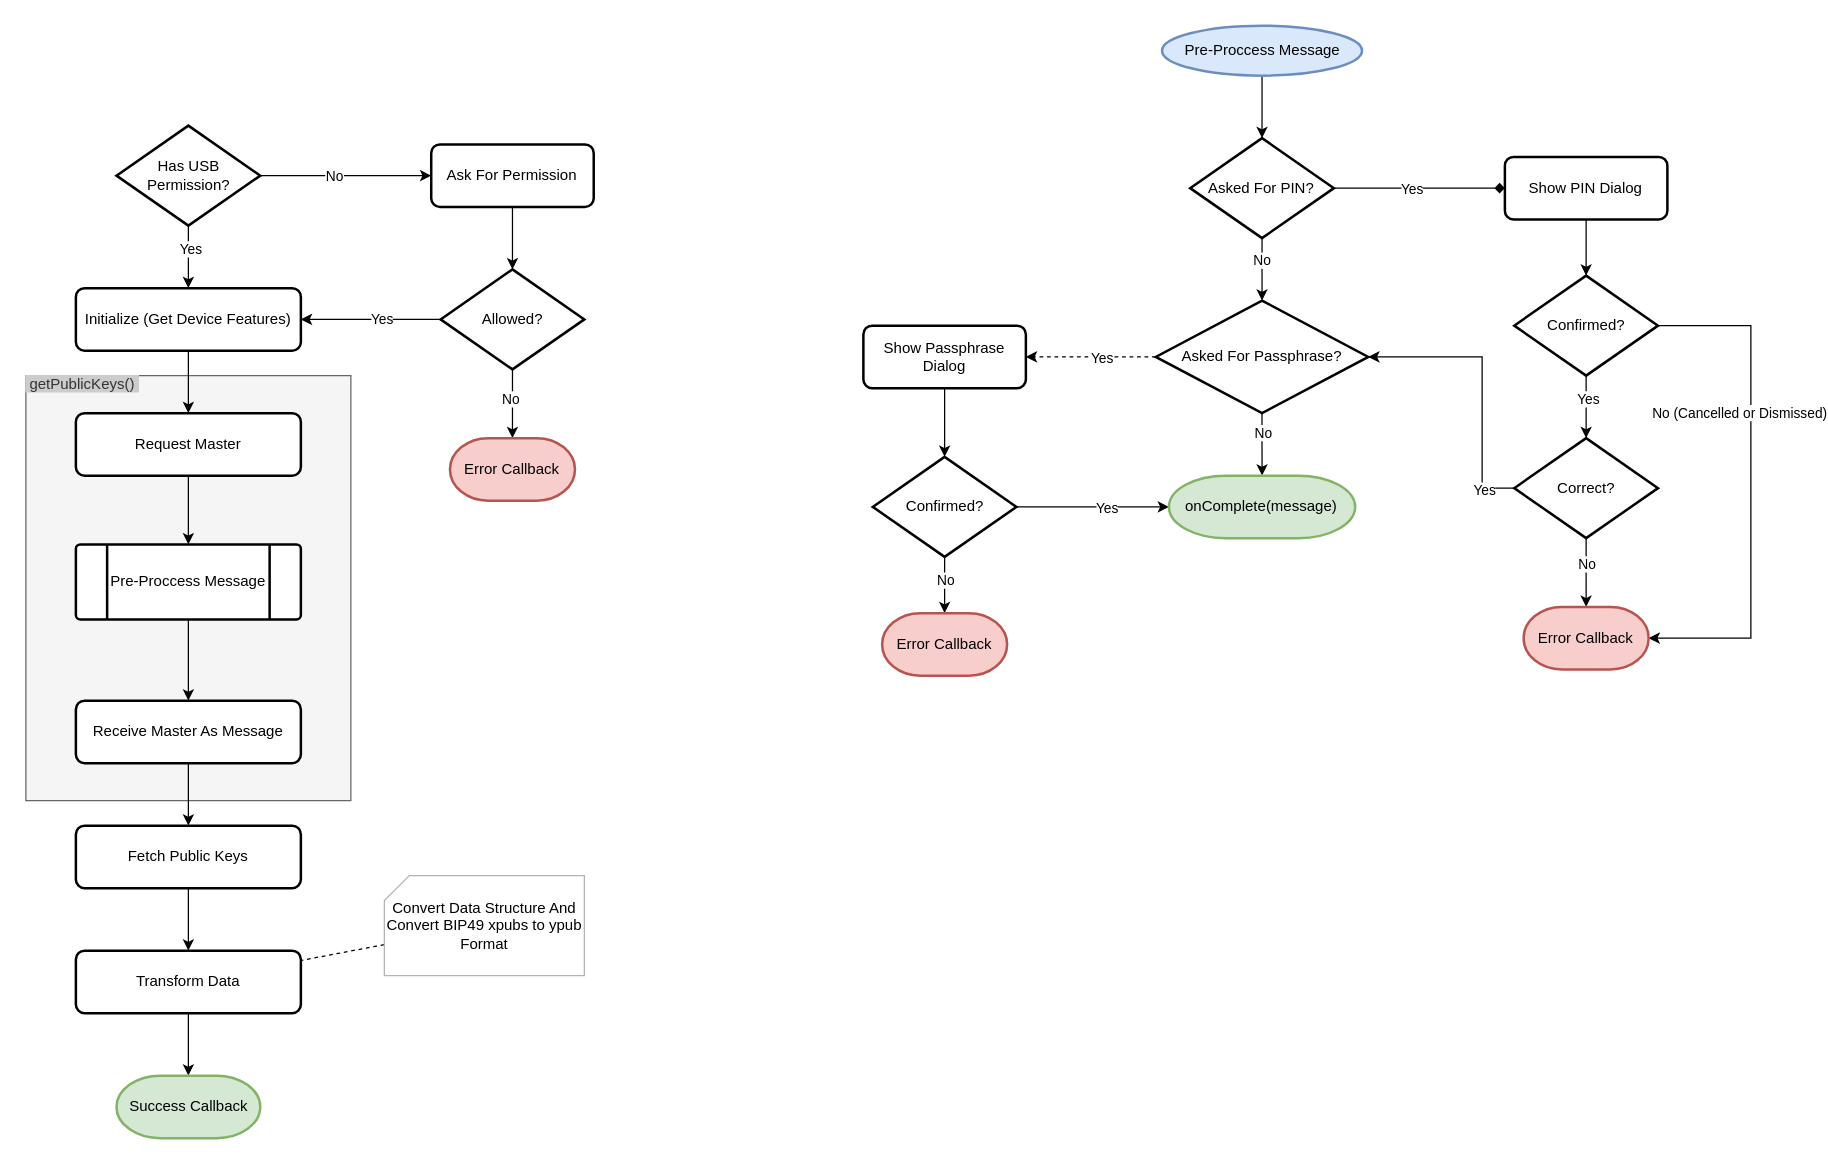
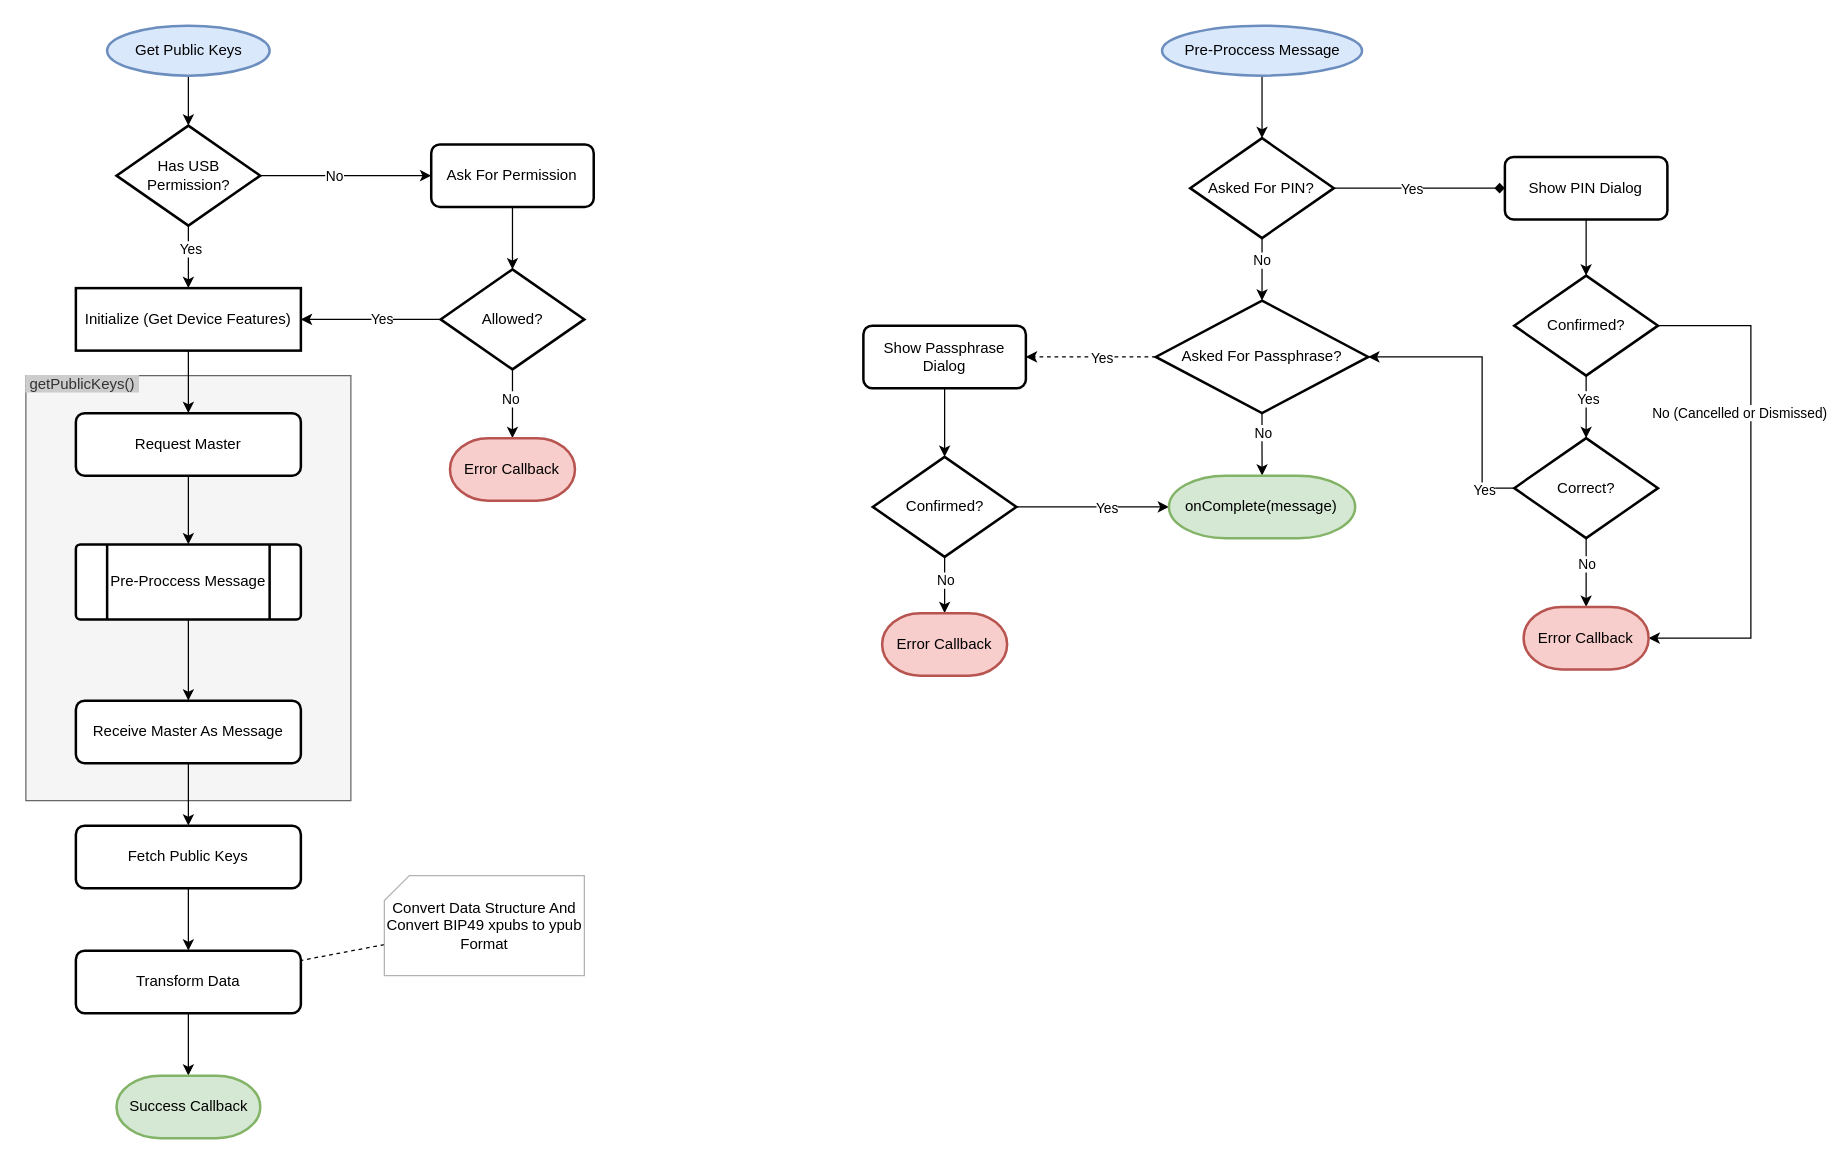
  <mxCell id="0" />
  <mxCell id="1" parent="0" />
  <mxCell id="2" value="&amp;nbsp;getPublicKeys()&amp;nbsp;" style="rounded=0;whiteSpace=wrap;html=1;fillColor=#f5f5f5;strokeColor=#666666;labelPosition=center;verticalLabelPosition=middle;align=left;verticalAlign=top;labelBackgroundColor=#CCCCCC;spacing=0;spacingTop=-5;spacingLeft=0;fontColor=#333333;" parent="1" vertex="1"><mxGeometry x="20" y="300" width="260" height="340" as="geometry" /></mxCell>
+ <mxCell id="3" style="edgeStyle=orthogonalEdgeStyle;rounded=0;orthogonalLoop=1;jettySize=auto;html=1;" parent="1" source="4" target="9" edge="1"><mxGeometry relative="1" as="geometry" /></mxCell>
+ <mxCell id="4" value="Get Public Keys" style="strokeWidth=2;shape=mxgraph.flowchart.start_2;html=1;verticalAlign=middle;horizontal=1;labelPosition=center;verticalLabelPosition=middle;align=center;fillColor=#dae8fc;strokeColor=#6c8ebf;" parent="1" vertex="1"><mxGeometry x="85" y="20" width="130" height="40" as="geometry" /></mxCell>
  <mxCell id="5" style="edgeStyle=orthogonalEdgeStyle;rounded=0;orthogonalLoop=1;jettySize=auto;html=1;entryX=0.5;entryY=0;entryDx=0;entryDy=0;" parent="1" source="9" target="11" edge="1"><mxGeometry relative="1" as="geometry" /></mxCell>
  <mxCell id="6" value="Yes" style="edgeLabel;html=1;align=center;verticalAlign=middle;resizable=0;points=[];" parent="5" vertex="1" connectable="0"><mxGeometry x="-0.293" y="1" relative="1" as="geometry"><mxPoint as="offset" /></mxGeometry></mxCell>
  <mxCell id="7" style="edgeStyle=orthogonalEdgeStyle;rounded=0;orthogonalLoop=1;jettySize=auto;html=1;" parent="1" source="9" target="15" edge="1"><mxGeometry relative="1" as="geometry" /></mxCell>
  <mxCell id="8" value="No" style="edgeLabel;html=1;align=center;verticalAlign=middle;resizable=0;points=[];" parent="7" vertex="1" connectable="0"><mxGeometry x="-0.141" relative="1" as="geometry"><mxPoint as="offset" /></mxGeometry></mxCell>
  <mxCell id="9" value="Has USB Permission?" style="strokeWidth=2;html=1;shape=mxgraph.flowchart.decision;whiteSpace=wrap;" parent="1" vertex="1"><mxGeometry x="92.5" y="100" width="115" height="80" as="geometry" /></mxCell>
  <mxCell id="10" style="edgeStyle=orthogonalEdgeStyle;rounded=0;orthogonalLoop=1;jettySize=auto;html=1;" parent="1" source="11" target="13" edge="1"><mxGeometry relative="1" as="geometry" /></mxCell>
- <mxCell id="11" value="Initialize (Get Device Features)" style="rounded=1;whiteSpace=wrap;html=1;absoluteArcSize=1;arcSize=14;strokeWidth=2;" parent="1" vertex="1"><mxGeometry x="60" y="230" width="180" height="50" as="geometry" /></mxCell>
+ <mxCell id="11" value="Initialize (Get Device Features)" style="whiteSpace=wrap;html=1;absoluteArcSize=1;arcSize=14;strokeWidth=2;rounded=0;" parent="1" vertex="1"><mxGeometry x="60" y="230" width="180" height="50" as="geometry" /></mxCell>
  <mxCell id="12" style="edgeStyle=orthogonalEdgeStyle;rounded=0;orthogonalLoop=1;jettySize=auto;html=1;" edge="1" parent="1" source="13" target="66"><mxGeometry relative="1" as="geometry" /></mxCell>
  <mxCell id="13" value="Request Master" style="rounded=1;whiteSpace=wrap;html=1;absoluteArcSize=1;arcSize=14;strokeWidth=2;" parent="1" vertex="1"><mxGeometry x="60" y="330" width="180" height="50" as="geometry" /></mxCell>
  <mxCell id="14" style="edgeStyle=orthogonalEdgeStyle;rounded=0;orthogonalLoop=1;jettySize=auto;html=1;" parent="1" source="15" target="20" edge="1"><mxGeometry relative="1" as="geometry" /></mxCell>
  <mxCell id="15" value="Ask For Permission" style="rounded=1;whiteSpace=wrap;html=1;absoluteArcSize=1;arcSize=14;strokeWidth=2;" parent="1" vertex="1"><mxGeometry x="344.28" y="115" width="130" height="50" as="geometry" /></mxCell>
  <mxCell id="16" style="edgeStyle=orthogonalEdgeStyle;rounded=0;orthogonalLoop=1;jettySize=auto;html=1;" parent="1" source="20" target="11" edge="1"><mxGeometry relative="1" as="geometry" /></mxCell>
  <mxCell id="17" value="Yes" style="edgeLabel;html=1;align=center;verticalAlign=middle;resizable=0;points=[];" parent="16" vertex="1" connectable="0"><mxGeometry x="-0.161" y="-1" relative="1" as="geometry"><mxPoint as="offset" /></mxGeometry></mxCell>
  <mxCell id="18" style="edgeStyle=orthogonalEdgeStyle;rounded=0;orthogonalLoop=1;jettySize=auto;html=1;align=center;" parent="1" source="20" target="21" edge="1"><mxGeometry relative="1" as="geometry" /></mxCell>
  <mxCell id="19" value="No" style="edgeLabel;html=1;align=center;verticalAlign=middle;resizable=0;points=[];" parent="18" vertex="1" connectable="0"><mxGeometry x="-0.176" y="-2" relative="1" as="geometry"><mxPoint as="offset" /></mxGeometry></mxCell>
  <mxCell id="20" value="Allowed?" style="strokeWidth=2;html=1;shape=mxgraph.flowchart.decision;whiteSpace=wrap;" parent="1" vertex="1"><mxGeometry x="351.78" y="215" width="115" height="80" as="geometry" /></mxCell>
  <mxCell id="21" value="Error Callback" style="strokeWidth=2;html=1;shape=mxgraph.flowchart.terminator;whiteSpace=wrap;labelBackgroundColor=none;fillColor=#f8cecc;align=center;strokeColor=#b85450;" parent="1" vertex="1"><mxGeometry x="359.28" y="350" width="100" height="50" as="geometry" /></mxCell>
  <mxCell id="22" style="edgeStyle=orthogonalEdgeStyle;rounded=0;orthogonalLoop=1;jettySize=auto;html=1;endArrow=classic;endFill=1;align=center;" parent="1" source="23" target="25" edge="1"><mxGeometry relative="1" as="geometry" /></mxCell>
  <mxCell id="23" value="Receive Master As Message" style="rounded=1;whiteSpace=wrap;html=1;absoluteArcSize=1;arcSize=14;strokeWidth=2;" parent="1" vertex="1"><mxGeometry x="60" y="560" width="180" height="50" as="geometry" /></mxCell>
  <mxCell id="24" style="edgeStyle=orthogonalEdgeStyle;rounded=0;orthogonalLoop=1;jettySize=auto;html=1;endArrow=classic;endFill=1;align=center;" parent="1" source="25" target="27" edge="1"><mxGeometry relative="1" as="geometry" /></mxCell>
  <mxCell id="25" value="Fetch Public Keys" style="rounded=1;whiteSpace=wrap;html=1;absoluteArcSize=1;arcSize=14;strokeWidth=2;" parent="1" vertex="1"><mxGeometry x="60" y="660" width="180" height="50" as="geometry" /></mxCell>
  <mxCell id="26" style="edgeStyle=orthogonalEdgeStyle;rounded=0;orthogonalLoop=1;jettySize=auto;html=1;endArrow=classic;endFill=1;align=center;" parent="1" source="27" target="28" edge="1"><mxGeometry relative="1" as="geometry" /></mxCell>
  <mxCell id="27" value="Transform Data" style="rounded=1;whiteSpace=wrap;html=1;absoluteArcSize=1;arcSize=14;strokeWidth=2;" parent="1" vertex="1"><mxGeometry x="60" y="760" width="180" height="50" as="geometry" /></mxCell>
  <mxCell id="28" value="Success Callback" style="strokeWidth=2;html=1;shape=mxgraph.flowchart.terminator;whiteSpace=wrap;labelBackgroundColor=none;fillColor=#d5e8d4;align=center;strokeColor=#82b366;" parent="1" vertex="1"><mxGeometry x="92.5" y="860" width="115" height="50" as="geometry" /></mxCell>
  <mxCell id="29" style="rounded=0;orthogonalLoop=1;jettySize=auto;html=1;endArrow=none;endFill=0;align=center;dashed=1;" parent="1" source="30" target="27" edge="1"><mxGeometry relative="1" as="geometry"><mxPoint x="305" y="755.319" as="sourcePoint" /></mxGeometry></mxCell>
  <mxCell id="30" value="Convert Data Structure And Convert BIP49 xpubs to ypub Format" style="verticalLabelPosition=middle;verticalAlign=middle;html=1;shape=card;whiteSpace=wrap;size=20;arcSize=12;labelBackgroundColor=none;strokeColor=#B3B3B3;fillColor=none;align=center;labelPosition=center;" parent="1" vertex="1"><mxGeometry x="306.78" y="700" width="160" height="80" as="geometry" /></mxCell>
  <mxCell id="31" style="edgeStyle=orthogonalEdgeStyle;rounded=0;orthogonalLoop=1;jettySize=auto;html=1;align=center;endArrow=diamond;" edge="1" parent="1" source="35" target="37"><mxGeometry relative="1" as="geometry" /></mxCell>
  <mxCell id="32" value="Yes" style="edgeLabel;html=1;align=center;verticalAlign=middle;resizable=0;points=[];" vertex="1" connectable="0" parent="31"><mxGeometry x="-0.098" relative="1" as="geometry"><mxPoint as="offset" /></mxGeometry></mxCell>
  <mxCell id="33" style="edgeStyle=none;rounded=0;orthogonalLoop=1;jettySize=auto;html=1;endArrow=classic;endFill=1;align=center;" edge="1" parent="1" source="35" target="52"><mxGeometry relative="1" as="geometry" /></mxCell>
  <mxCell id="34" value="No" style="edgeLabel;html=1;align=center;verticalAlign=middle;resizable=0;points=[];" vertex="1" connectable="0" parent="33"><mxGeometry x="-0.312" relative="1" as="geometry"><mxPoint as="offset" /></mxGeometry></mxCell>
  <mxCell id="35" value="Asked For PIN?" style="strokeWidth=2;html=1;shape=mxgraph.flowchart.decision;whiteSpace=wrap;" vertex="1" parent="1"><mxGeometry x="951.43" y="110" width="115" height="80" as="geometry" /></mxCell>
  <mxCell id="36" style="edgeStyle=orthogonalEdgeStyle;rounded=0;orthogonalLoop=1;jettySize=auto;html=1;align=center;" edge="1" parent="1" source="37" target="42"><mxGeometry relative="1" as="geometry" /></mxCell>
  <mxCell id="37" value="Show PIN Dialog" style="rounded=1;whiteSpace=wrap;html=1;absoluteArcSize=1;arcSize=14;strokeWidth=2;" vertex="1" parent="1"><mxGeometry x="1203.21" y="125" width="130" height="50" as="geometry" /></mxCell>
  <mxCell id="38" style="edgeStyle=orthogonalEdgeStyle;rounded=0;orthogonalLoop=1;jettySize=auto;html=1;align=center;" edge="1" parent="1" source="42" target="47"><mxGeometry relative="1" as="geometry" /></mxCell>
  <mxCell id="39" value="Yes" style="edgeLabel;html=1;align=center;verticalAlign=middle;resizable=0;points=[];" vertex="1" connectable="0" parent="38"><mxGeometry x="-0.274" y="1" relative="1" as="geometry"><mxPoint as="offset" /></mxGeometry></mxCell>
  <mxCell id="40" style="edgeStyle=orthogonalEdgeStyle;rounded=0;orthogonalLoop=1;jettySize=auto;html=1;entryX=1;entryY=0.5;entryDx=0;entryDy=0;entryPerimeter=0;" edge="1" parent="1" source="42" target="61"><mxGeometry relative="1" as="geometry"><Array as="points"><mxPoint x="1400" y="260" /><mxPoint x="1400" y="510" /></Array></mxGeometry></mxCell>
  <mxCell id="41" value="No (Cancelled or Dismissed)" style="edgeLabel;html=1;align=center;verticalAlign=middle;resizable=0;points=[];" vertex="1" connectable="0" parent="40"><mxGeometry x="0.053" y="1" relative="1" as="geometry"><mxPoint x="-11" y="-69.88" as="offset" /></mxGeometry></mxCell>
  <mxCell id="42" value="Confirmed?" style="strokeWidth=2;html=1;shape=mxgraph.flowchart.decision;whiteSpace=wrap;" vertex="1" parent="1"><mxGeometry x="1210.71" y="220" width="115" height="80" as="geometry" /></mxCell>
  <mxCell id="43" style="edgeStyle=orthogonalEdgeStyle;rounded=0;orthogonalLoop=1;jettySize=auto;html=1;endArrow=classic;endFill=1;align=center;" edge="1" parent="1" source="47" target="52"><mxGeometry relative="1" as="geometry"><mxPoint x="1145" y="320" as="targetPoint" /><Array as="points"><mxPoint x="1185" y="390" /><mxPoint x="1185" y="285" /></Array></mxGeometry></mxCell>
  <mxCell id="44" value="Yes" style="edgeLabel;html=1;align=center;verticalAlign=middle;resizable=0;points=[];" vertex="1" connectable="0" parent="43"><mxGeometry x="-0.785" y="1" relative="1" as="geometry"><mxPoint as="offset" /></mxGeometry></mxCell>
  <mxCell id="45" style="edgeStyle=orthogonalEdgeStyle;rounded=0;orthogonalLoop=1;jettySize=auto;html=1;" edge="1" parent="1" source="47" target="61"><mxGeometry relative="1" as="geometry" /></mxCell>
  <mxCell id="46" value="No" style="edgeLabel;html=1;align=center;verticalAlign=middle;resizable=0;points=[];" vertex="1" connectable="0" parent="45"><mxGeometry x="-0.269" y="3" relative="1" as="geometry"><mxPoint x="-3" as="offset" /></mxGeometry></mxCell>
  <mxCell id="47" value="Correct?" style="strokeWidth=2;html=1;shape=mxgraph.flowchart.decision;whiteSpace=wrap;" vertex="1" parent="1"><mxGeometry x="1210.71" y="350" width="115" height="80" as="geometry" /></mxCell>
  <mxCell id="48" style="edgeStyle=orthogonalEdgeStyle;rounded=0;orthogonalLoop=1;jettySize=auto;html=1;endArrow=classic;endFill=1;align=center;" edge="1" parent="1" source="52" target="62"><mxGeometry relative="1" as="geometry"><mxPoint x="1008.93" y="380" as="targetPoint" /></mxGeometry></mxCell>
  <mxCell id="49" value="No" style="edgeLabel;html=1;align=center;verticalAlign=middle;resizable=0;points=[];" vertex="1" connectable="0" parent="48"><mxGeometry x="-0.385" y="1" relative="1" as="geometry"><mxPoint as="offset" /></mxGeometry></mxCell>
  <mxCell id="50" style="edgeStyle=orthogonalEdgeStyle;rounded=0;orthogonalLoop=1;jettySize=auto;html=1;dashed=1;" edge="1" parent="1" source="52" target="54"><mxGeometry relative="1" as="geometry" /></mxCell>
  <mxCell id="51" value="Yes" style="edgeLabel;html=1;align=center;verticalAlign=middle;resizable=0;points=[];" vertex="1" connectable="0" parent="50"><mxGeometry x="-0.174" y="3" relative="1" as="geometry"><mxPoint y="-3" as="offset" /></mxGeometry></mxCell>
  <mxCell id="52" value="Asked For Passphrase?" style="strokeWidth=2;html=1;shape=mxgraph.flowchart.decision;whiteSpace=wrap;" vertex="1" parent="1"><mxGeometry x="923.93" y="240" width="170" height="90" as="geometry" /></mxCell>
  <mxCell id="53" style="edgeStyle=orthogonalEdgeStyle;rounded=0;orthogonalLoop=1;jettySize=auto;html=1;endArrow=classic;endFill=1;align=center;" edge="1" parent="1" source="54" target="59"><mxGeometry relative="1" as="geometry" /></mxCell>
  <mxCell id="54" value="Show Passphrase Dialog" style="rounded=1;whiteSpace=wrap;html=1;absoluteArcSize=1;arcSize=14;strokeWidth=2;" vertex="1" parent="1"><mxGeometry x="690" y="260" width="130" height="50" as="geometry" /></mxCell>
  <mxCell id="55" style="edgeStyle=orthogonalEdgeStyle;rounded=0;orthogonalLoop=1;jettySize=auto;html=1;endArrow=classic;endFill=1;align=center;" edge="1" parent="1" source="59" target="60"><mxGeometry relative="1" as="geometry" /></mxCell>
  <mxCell id="56" value="No" style="edgeLabel;html=1;align=center;verticalAlign=middle;resizable=0;points=[];" vertex="1" connectable="0" parent="55"><mxGeometry x="-0.2" relative="1" as="geometry"><mxPoint as="offset" /></mxGeometry></mxCell>
  <mxCell id="57" style="edgeStyle=orthogonalEdgeStyle;rounded=0;orthogonalLoop=1;jettySize=auto;html=1;" edge="1" parent="1" source="59" target="62"><mxGeometry relative="1" as="geometry"><mxPoint x="918.93" y="405" as="targetPoint" /></mxGeometry></mxCell>
  <mxCell id="58" value="Yes" style="edgeLabel;html=1;align=center;verticalAlign=middle;resizable=0;points=[];" vertex="1" connectable="0" parent="57"><mxGeometry x="0.174" relative="1" as="geometry"><mxPoint as="offset" /></mxGeometry></mxCell>
  <mxCell id="59" value="Confirmed?" style="strokeWidth=2;html=1;shape=mxgraph.flowchart.decision;whiteSpace=wrap;" vertex="1" parent="1"><mxGeometry x="697.5" y="365" width="115" height="80" as="geometry" /></mxCell>
  <mxCell id="60" value="Error Callback" style="strokeWidth=2;html=1;shape=mxgraph.flowchart.terminator;whiteSpace=wrap;labelBackgroundColor=none;fillColor=#f8cecc;align=center;strokeColor=#b85450;" vertex="1" parent="1"><mxGeometry x="705" y="490" width="100" height="50" as="geometry" /></mxCell>
  <mxCell id="61" value="Error Callback" style="strokeWidth=2;html=1;shape=mxgraph.flowchart.terminator;whiteSpace=wrap;labelBackgroundColor=none;fillColor=#f8cecc;align=center;strokeColor=#b85450;" vertex="1" parent="1"><mxGeometry x="1218.21" y="485" width="100" height="50" as="geometry" /></mxCell>
  <mxCell id="62" value="onComplete(message)" style="strokeWidth=2;html=1;shape=mxgraph.flowchart.terminator;whiteSpace=wrap;labelBackgroundColor=none;fillColor=#d5e8d4;align=center;strokeColor=#82b366;" vertex="1" parent="1"><mxGeometry x="934.47" y="380" width="148.93" height="50" as="geometry" /></mxCell>
  <mxCell id="63" style="edgeStyle=orthogonalEdgeStyle;rounded=0;orthogonalLoop=1;jettySize=auto;html=1;" edge="1" parent="1" source="64" target="35"><mxGeometry relative="1" as="geometry" /></mxCell>
  <mxCell id="64" value="Pre-Proccess Message" style="strokeWidth=2;shape=mxgraph.flowchart.start_2;html=1;verticalAlign=middle;horizontal=1;labelPosition=center;verticalLabelPosition=middle;align=center;fillColor=#dae8fc;strokeColor=#6c8ebf;" vertex="1" parent="1"><mxGeometry x="928.93" y="20" width="160" height="40" as="geometry" /></mxCell>
  <mxCell id="65" style="edgeStyle=orthogonalEdgeStyle;rounded=0;orthogonalLoop=1;jettySize=auto;html=1;" edge="1" parent="1" source="66" target="23"><mxGeometry relative="1" as="geometry" /></mxCell>
  <mxCell id="66" value="Pre-Proccess Message" style="verticalLabelPosition=middle;verticalAlign=middle;html=1;shape=process;whiteSpace=wrap;rounded=1;size=0.14;arcSize=6;strokeWidth=2;labelPosition=center;align=center;" vertex="1" parent="1"><mxGeometry x="60" y="435" width="180" height="60" as="geometry" /></mxCell>
